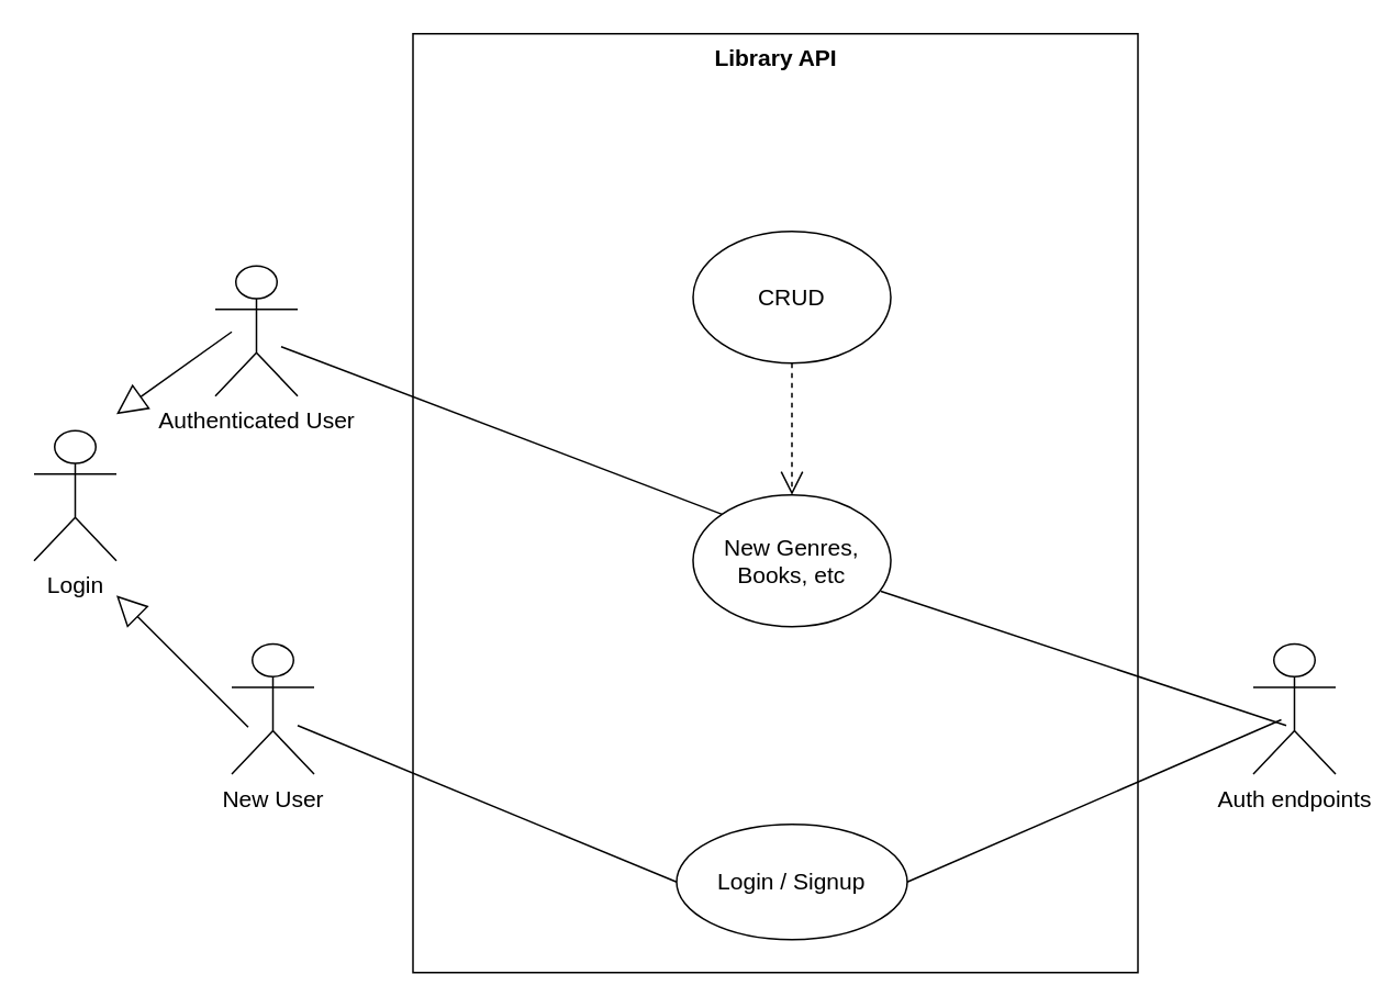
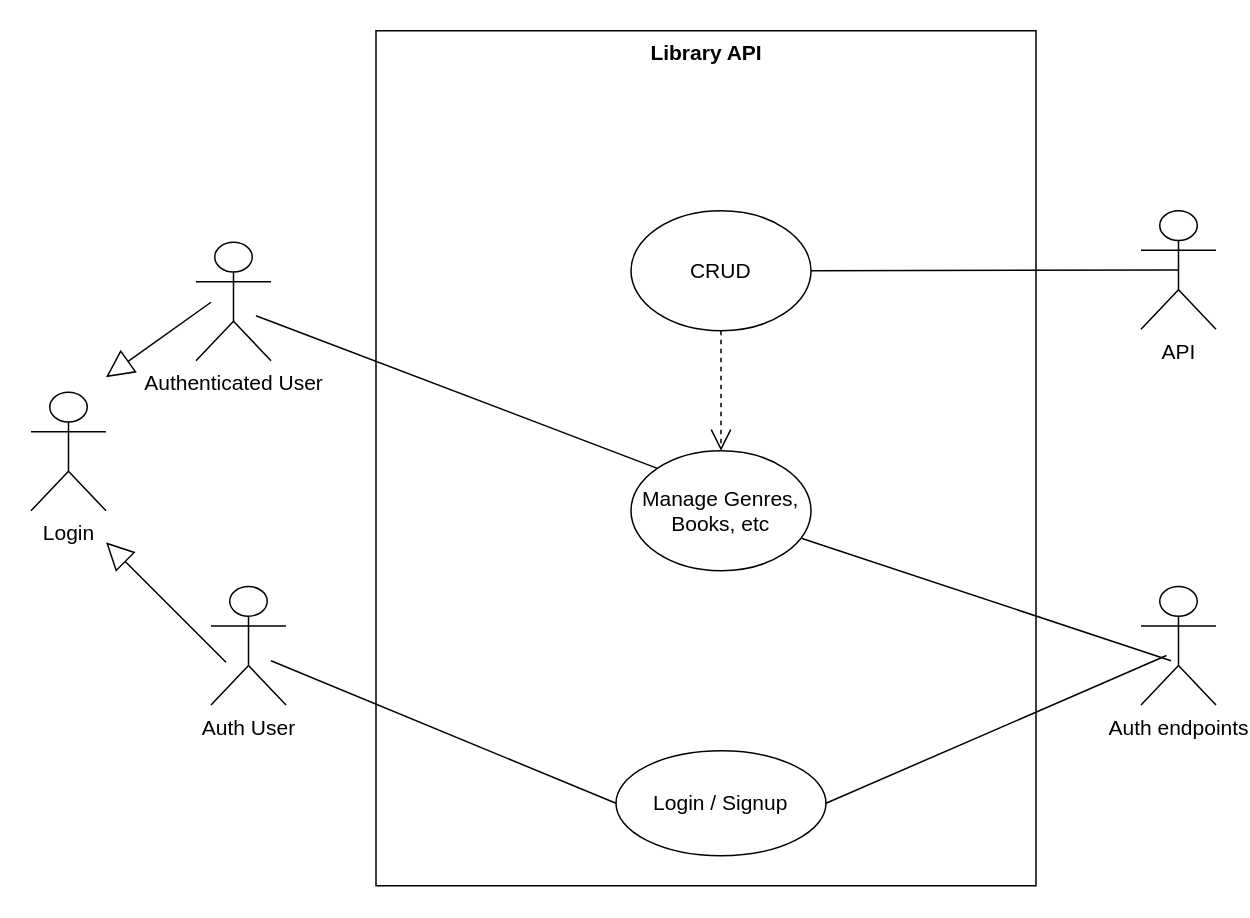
  <mxCell id="0" />
  <mxCell id="1" parent="0" />
  <mxCell id="2" value="&lt;font style=&quot;font-size: 14px;&quot;&gt;Authenticated User&lt;/font&gt;" style="shape=umlActor;verticalLabelPosition=bottom;verticalAlign=top;html=1;outlineConnect=0;" parent="1" vertex="1"><mxGeometry x="130" y="161" width="50" height="79" as="geometry" /></mxCell>
  <mxCell id="3" value="" style="endArrow=block;endSize=16;endFill=0;html=1;rounded=0;" parent="1" edge="1"><mxGeometry x="-1" y="-182" width="160" relative="1" as="geometry"><mxPoint x="150" y="441" as="sourcePoint" /><mxPoint x="70" y="361" as="targetPoint" /><mxPoint x="34" y="34" as="offset" /></mxGeometry></mxCell>
  <mxCell id="4" value="" style="endArrow=block;endSize=16;endFill=0;html=1;rounded=0;" parent="1" edge="1"><mxGeometry x="-1" y="-182" width="160" relative="1" as="geometry"><mxPoint x="140" y="201" as="sourcePoint" /><mxPoint x="70" y="251" as="targetPoint" /><mxPoint x="34" y="34" as="offset" /></mxGeometry></mxCell>
  <mxCell id="5" value="&lt;b&gt;&lt;font style=&quot;font-size: 14px&quot;&gt;Library API&lt;/font&gt;&lt;/b&gt;" style="html=1;align=center;horizontal=1;verticalAlign=top;" parent="1" vertex="1"><mxGeometry x="250" y="20" width="440" height="570" as="geometry" /></mxCell>
  <mxCell id="6" value="Login / Signup" style="ellipse;whiteSpace=wrap;html=1;fontSize=14;" parent="1" vertex="1"><mxGeometry x="410" y="500" width="140" height="70" as="geometry" /></mxCell>
  <mxCell id="7" value="" style="endArrow=none;html=1;rounded=0;fontSize=14;exitX=1;exitY=0.5;exitDx=0;exitDy=0;" parent="1" source="6" edge="1"><mxGeometry width="50" height="50" relative="1" as="geometry"><mxPoint x="340" y="350" as="sourcePoint" /><mxPoint x="777" y="436.508" as="targetPoint" /></mxGeometry></mxCell>
  <mxCell id="8" value="" style="endArrow=none;html=1;rounded=0;fontSize=14;exitX=0;exitY=0.5;exitDx=0;exitDy=0;" parent="1" source="6" edge="1"><mxGeometry width="50" height="50" relative="1" as="geometry"><mxPoint x="435" y="555" as="sourcePoint" /><mxPoint x="180" y="440" as="targetPoint" /></mxGeometry></mxCell>
- <mxCell id="9" value="New Genres, Books, etc" style="ellipse;whiteSpace=wrap;html=1;fontSize=14;" parent="1" vertex="1"><mxGeometry x="420" y="300" width="120" height="80" as="geometry" /></mxCell>
+ <mxCell id="9" value="Manage Genres, Books, etc" style="ellipse;whiteSpace=wrap;html=1;fontSize=14;" parent="1" vertex="1"><mxGeometry x="420" y="300" width="120" height="80" as="geometry" /></mxCell>
  <mxCell id="10" value="CRUD" style="ellipse;whiteSpace=wrap;html=1;fontSize=14;" parent="1" vertex="1"><mxGeometry x="420" y="140" width="120" height="80" as="geometry" /></mxCell>
  <mxCell id="11" value="" style="endArrow=open;endFill=1;endSize=12;html=1;rounded=0;fontSize=14;dashed=1;exitX=0.5;exitY=1;exitDx=0;exitDy=0;entryX=0.5;entryY=0;entryDx=0;entryDy=0;" parent="1" source="10" target="9" edge="1"><mxGeometry width="160" relative="1" as="geometry"><mxPoint x="438.16" y="198.96" as="sourcePoint" /><mxPoint x="382.426" y="291.716" as="targetPoint" /></mxGeometry></mxCell>
  <mxCell id="12" value="" style="endArrow=none;html=1;rounded=0;fontSize=14;exitX=0;exitY=0;exitDx=0;exitDy=0;" parent="1" source="9" edge="1"><mxGeometry width="50" height="50" relative="1" as="geometry"><mxPoint x="420" y="675" as="sourcePoint" /><mxPoint x="170" y="210" as="targetPoint" /></mxGeometry></mxCell>
+ <mxCell id="13" value="" style="endArrow=none;html=1;rounded=0;fontSize=14;exitX=1;exitY=0.5;exitDx=0;exitDy=0;entryX=0.5;entryY=0.5;entryDx=0;entryDy=0;entryPerimeter=0;" parent="1" source="10" target="18" edge="1"><mxGeometry width="50" height="50" relative="1" as="geometry"><mxPoint x="560" y="675" as="sourcePoint" /><mxPoint x="730" y="181" as="targetPoint" /></mxGeometry></mxCell>
  <mxCell id="14" value="" style="endArrow=none;html=1;rounded=0;fontSize=14;exitX=0.95;exitY=0.731;exitDx=0;exitDy=0;exitPerimeter=0;" parent="1" source="9" edge="1"><mxGeometry width="50" height="50" relative="1" as="geometry"><mxPoint x="560" y="545" as="sourcePoint" /><mxPoint x="780" y="440" as="targetPoint" /></mxGeometry></mxCell>
  <mxCell id="15" value="&lt;font style=&quot;font-size: 14px;&quot;&gt;Login&lt;/font&gt;" style="shape=umlActor;verticalLabelPosition=bottom;verticalAlign=top;html=1;outlineConnect=0;" parent="1" vertex="1"><mxGeometry x="20" y="261" width="50" height="79" as="geometry" /></mxCell>
- <mxCell id="16" value="&lt;font style=&quot;font-size: 14px;&quot;&gt;New User&lt;/font&gt;" style="shape=umlActor;verticalLabelPosition=bottom;verticalAlign=top;html=1;outlineConnect=0;" parent="1" vertex="1"><mxGeometry x="140" y="390.5" width="50" height="79" as="geometry" /></mxCell>
+ <mxCell id="16" value="&lt;font style=&quot;font-size: 14px;&quot;&gt;Auth User&lt;/font&gt;" style="shape=umlActor;verticalLabelPosition=bottom;verticalAlign=top;html=1;outlineConnect=0;" parent="1" vertex="1"><mxGeometry x="140" y="390.5" width="50" height="79" as="geometry" /></mxCell>
  <mxCell id="17" value="&lt;font style=&quot;font-size: 14px;&quot;&gt;Auth endpoints&lt;/font&gt;" style="shape=umlActor;verticalLabelPosition=bottom;verticalAlign=top;html=1;outlineConnect=0;" parent="1" vertex="1"><mxGeometry x="760" y="390.5" width="50" height="79" as="geometry" /></mxCell>
+ <mxCell id="18" value="&lt;font style=&quot;font-size: 14px;&quot;&gt;API&lt;/font&gt;" style="shape=umlActor;verticalLabelPosition=bottom;verticalAlign=top;html=1;outlineConnect=0;" parent="1" vertex="1"><mxGeometry x="760" y="140" width="50" height="79" as="geometry" /></mxCell>
